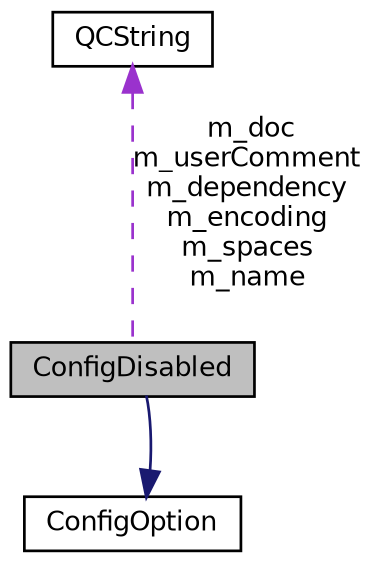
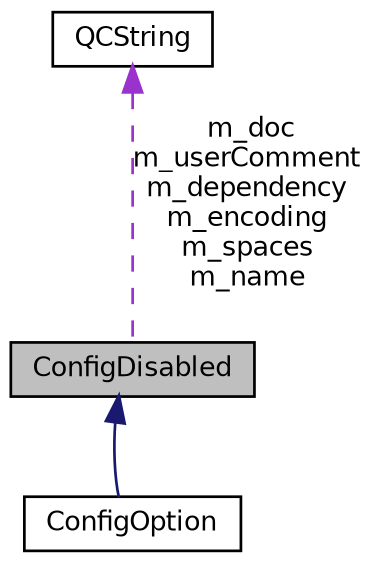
  digraph {
    fontname="DejaVu Sans"
    node [color=black fillcolor=white fontname="DejaVu Sans" fontsize=10 shape=record style=filled]
    edge [dir=back fontname="DejaVu Sans" fontsize=10 labelfontname=Helvetica labelfontsize=10]
    n1 [fillcolor=grey75 fontcolor=black height=0.2 label=ConfigDisabled width=0.4]
    n2 [height=0.2 label=ConfigOption width=0.4]
    n3 [height=0.2 label=QCString width=0.4]
-   n2 -> n1 [color=midnightblue style=solid]
+   n1 -> n2 [color=midnightblue style=solid]
    n3 -> n1 [color=darkorchid3 label=" m_doc\nm_userComment\nm_dependency\nm_encoding\nm_spaces\nm_name" style=dashed]
  }
